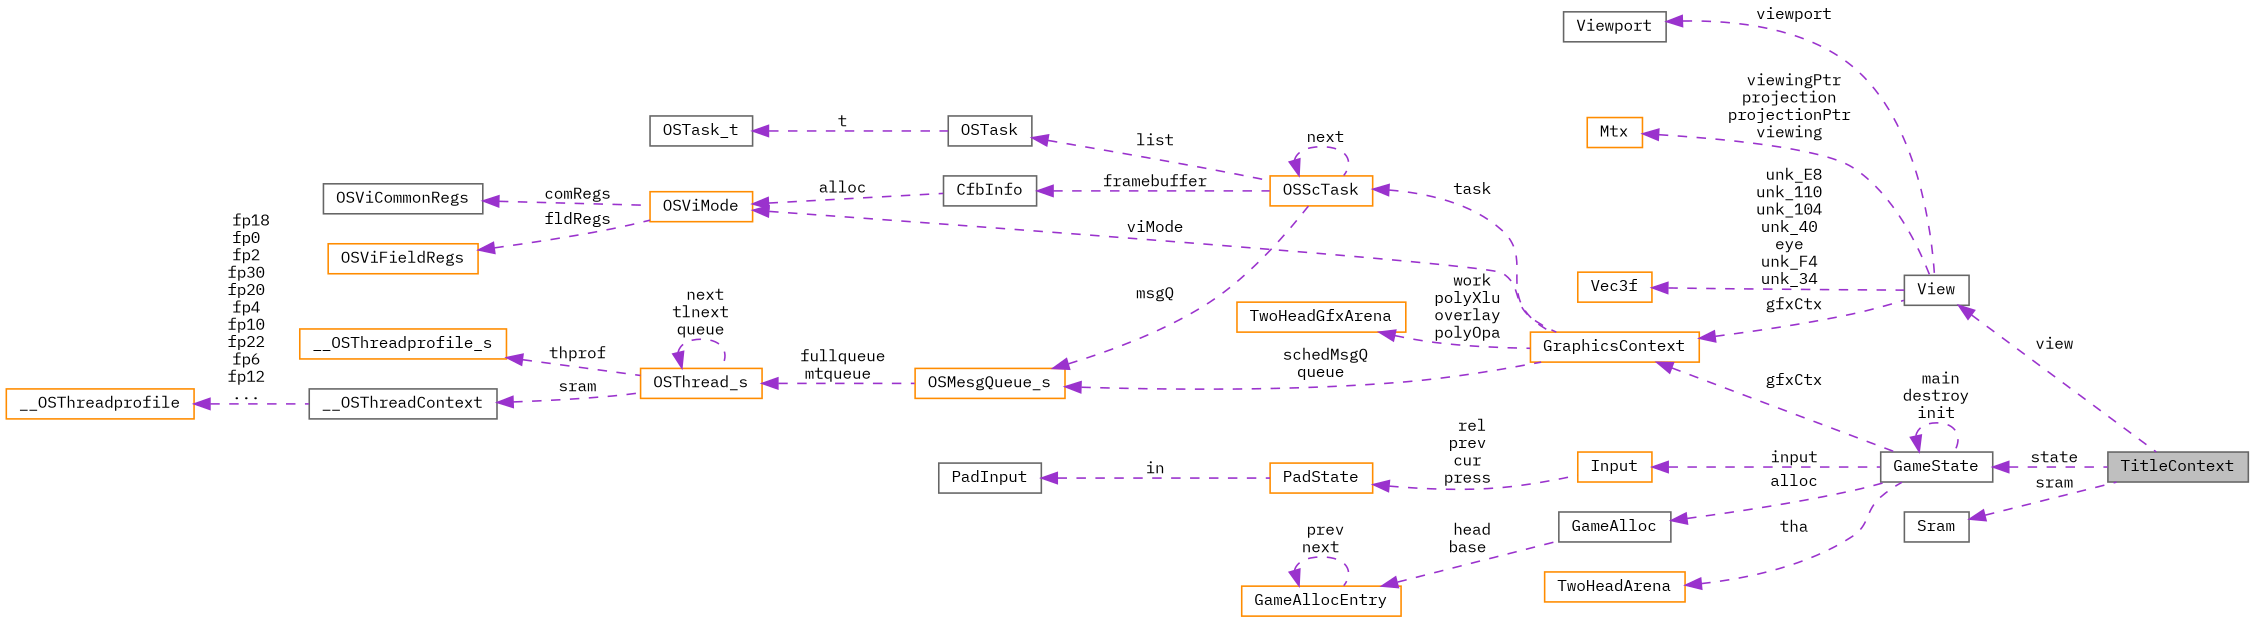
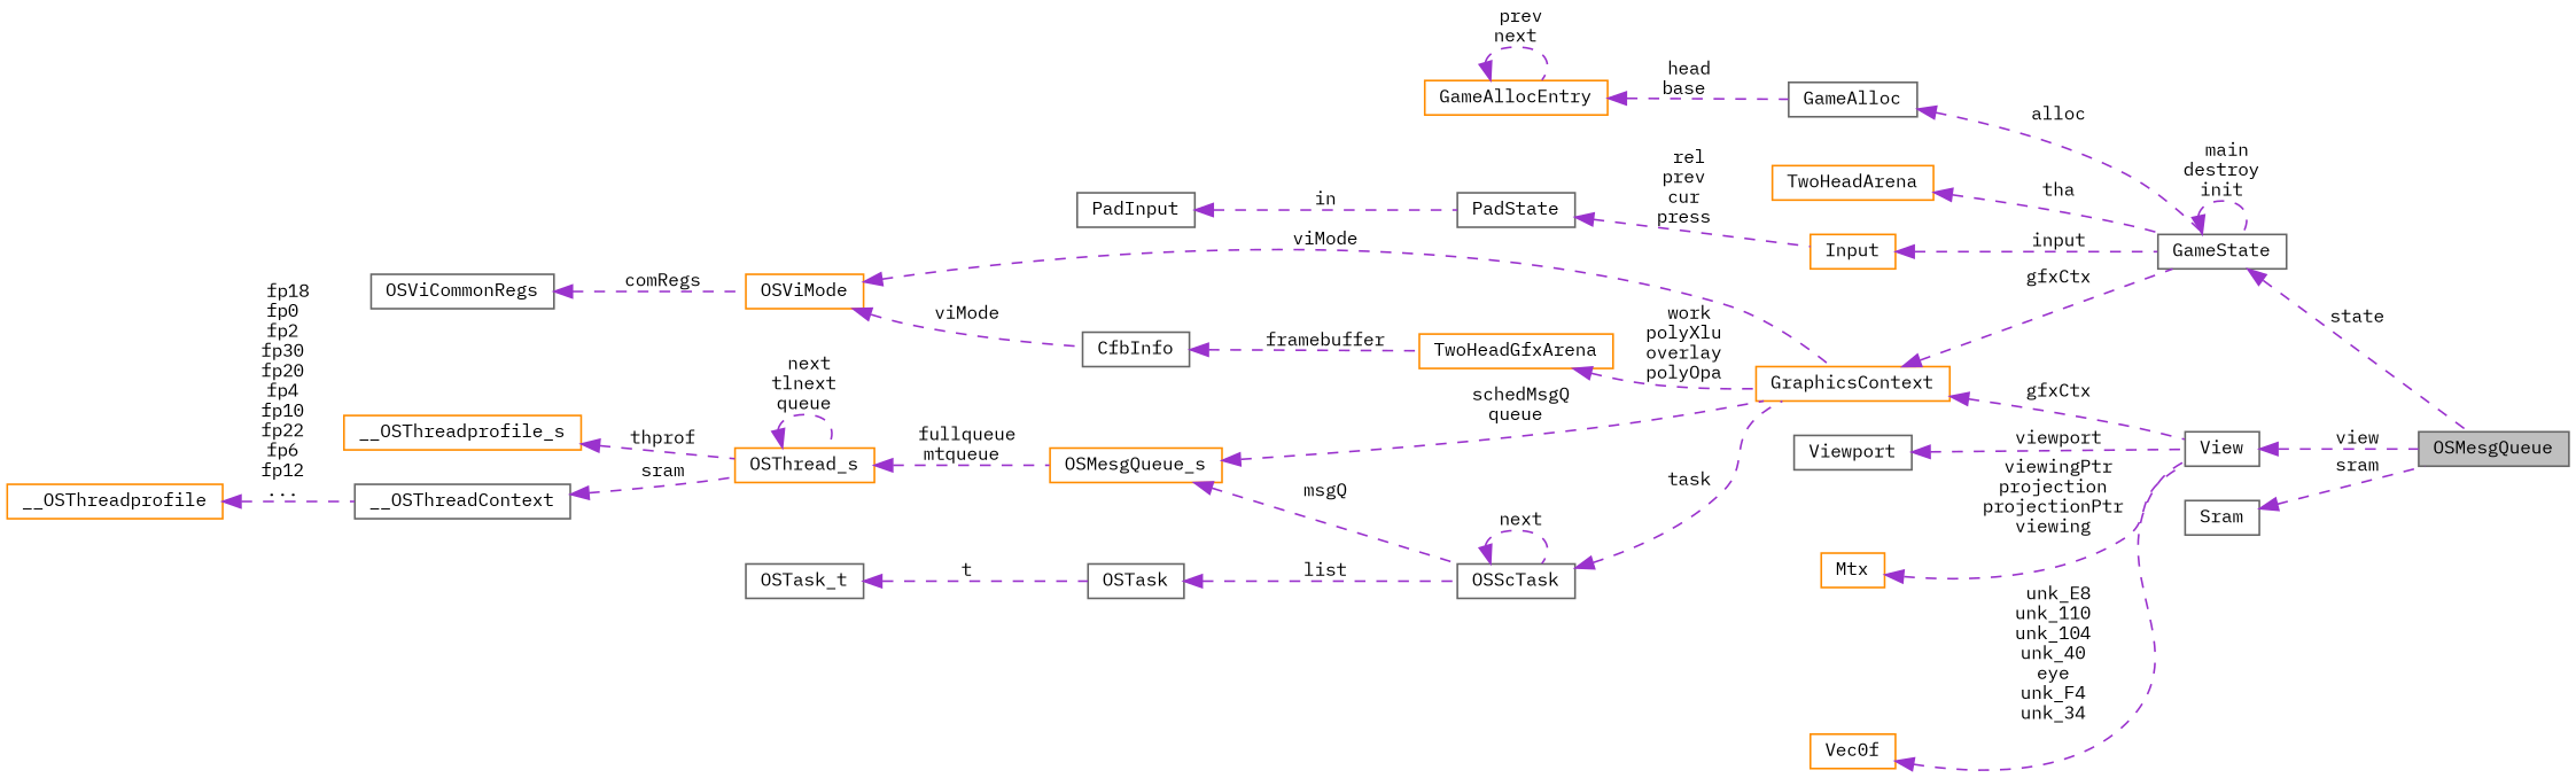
  digraph {
    fontname="IBM Plex Mono"
    rankdir=LR
    node [color=darkorange fillcolor=white fontname="IBM Plex Mono" fontsize=10 shape=record style=filled]
    edge [color=darkorchid3 dir=back fontname="IBM Plex Mono" fontsize=10 labelfontname=Helvetica labelfontsize=10 style=dashed]
-   n1 [color=gray40 fillcolor=grey75 fontcolor=black height=0.2 label=TitleContext width=0.4]
+   n1 [color=gray40 fillcolor=grey75 fontcolor=black height=0.2 label=OSMesgQueue width=0.4]
    n2 [color=gray40 height=0.2 label=View width=0.4]
    n3 [height=0.2 label=GraphicsContext width=0.4]
    n4 [color=gray40 height=0.2 label=GameState width=0.4]
    n5 [height=0.2 label=TwoHeadGfxArena width=0.4]
-   n6 [height=0.2 label=OSScTask width=0.4]
+   n6 [color=gray40 height=0.2 label=OSScTask width=0.4]
    n7 [height=0.2 label=OSMesgQueue_s width=0.4]
    n8 [height=0.2 label=OSThread_s width=0.4]
    n9 [height=0.2 label=__OSThreadprofile_s width=0.4]
    n10 [color=gray40 height=0.2 label=__OSThreadContext width=0.4]
    n11 [height=0.2 label=__OSThreadprofile width=0.4]
    n12 [color=gray40 height=0.2 label=OSTask width=0.4]
    n13 [color=gray40 height=0.2 label=OSTask_t width=0.4]
    n14 [color=gray40 height=0.2 label=CfbInfo width=0.4]
    n15 [height=0.2 label=OSViMode width=0.4]
    n16 [color=gray40 height=0.2 label=OSViCommonRegs width=0.4]
-   n17 [height=0.2 label=OSViFieldRegs width=0.4]
    n18 [color=gray40 height=0.2 label=Viewport width=0.4]
    n19 [height=0.2 label=Mtx width=0.4]
-   n20 [height=0.2 label=Vec3f width=0.4]
+   n20 [height=0.2 label=Vec0f width=0.4]
    n21 [color=gray40 height=0.2 label=Sram width=0.4]
    n22 [color=gray40 height=0.2 label=GameAlloc width=0.4]
    n23 [height=0.2 label=GameAllocEntry width=0.4]
    n24 [height=0.2 label=TwoHeadArena width=0.4]
    n25 [height=0.2 label=Input width=0.4]
-   n26 [height=0.2 label=PadState width=0.4]
+   n26 [color=gray40 height=0.2 label=PadState width=0.4]
    n27 [color=gray40 height=0.2 label=PadInput width=0.4]
    n2 -> n1 [label=" view"]
    n3 -> n2 [label=" gfxCtx"]
    n3 -> n4 [label=" gfxCtx"]
    n4 -> n1 [label=" state"]
    n4 -> n4 [label=" main\ndestroy\ninit"]
    n5 -> n3 [label=" work\npolyXlu\noverlay\npolyOpa"]
    n6 -> n3 [label=" task"]
    n6 -> n6 [label=" next"]
    n7 -> n3 [label=" schedMsgQ\nqueue"]
    n7 -> n6 [label=" msgQ"]
    n8 -> n7 [label=" fullqueue\nmtqueue"]
    n8 -> n8 [label=" next\ntlnext\nqueue"]
    n9 -> n8 [label=" thprof"]
    n10 -> n8 [label=" sram"]
    n11 -> n10 [label=" fp18\nfp0\nfp2\nfp30\nfp20\nfp4\nfp10\nfp22\nfp6\nfp12\n..."]
    n12 -> n6 [label=" list"]
    n13 -> n12 [label=" t"]
-   n14 -> n6 [label=" framebuffer"]
+   n14 -> n5 [label=" framebuffer"]
    n15 -> n3 [label=" viMode"]
-   n15 -> n14 [label=" alloc"]
+   n15 -> n14 [label=" viMode"]
    n16 -> n15 [label=" comRegs"]
-   n17 -> n15 [label=" fldRegs"]
    n18 -> n2 [label=" viewport"]
    n19 -> n2 [label=" viewingPtr\nprojection\nprojectionPtr\nviewing"]
    n20 -> n2 [label=" unk_E8\nunk_110\nunk_104\nunk_40\neye\nunk_F4\nunk_34"]
    n21 -> n1 [label=" sram"]
    n22 -> n4 [label=" alloc"]
    n23 -> n22 [label=" head\nbase"]
    n23 -> n23 [label=" prev\nnext"]
    n24 -> n4 [label=" tha"]
    n25 -> n4 [label=" input"]
    n26 -> n25 [label=" rel\nprev\ncur\npress"]
    n27 -> n26 [label=" in"]
  }
